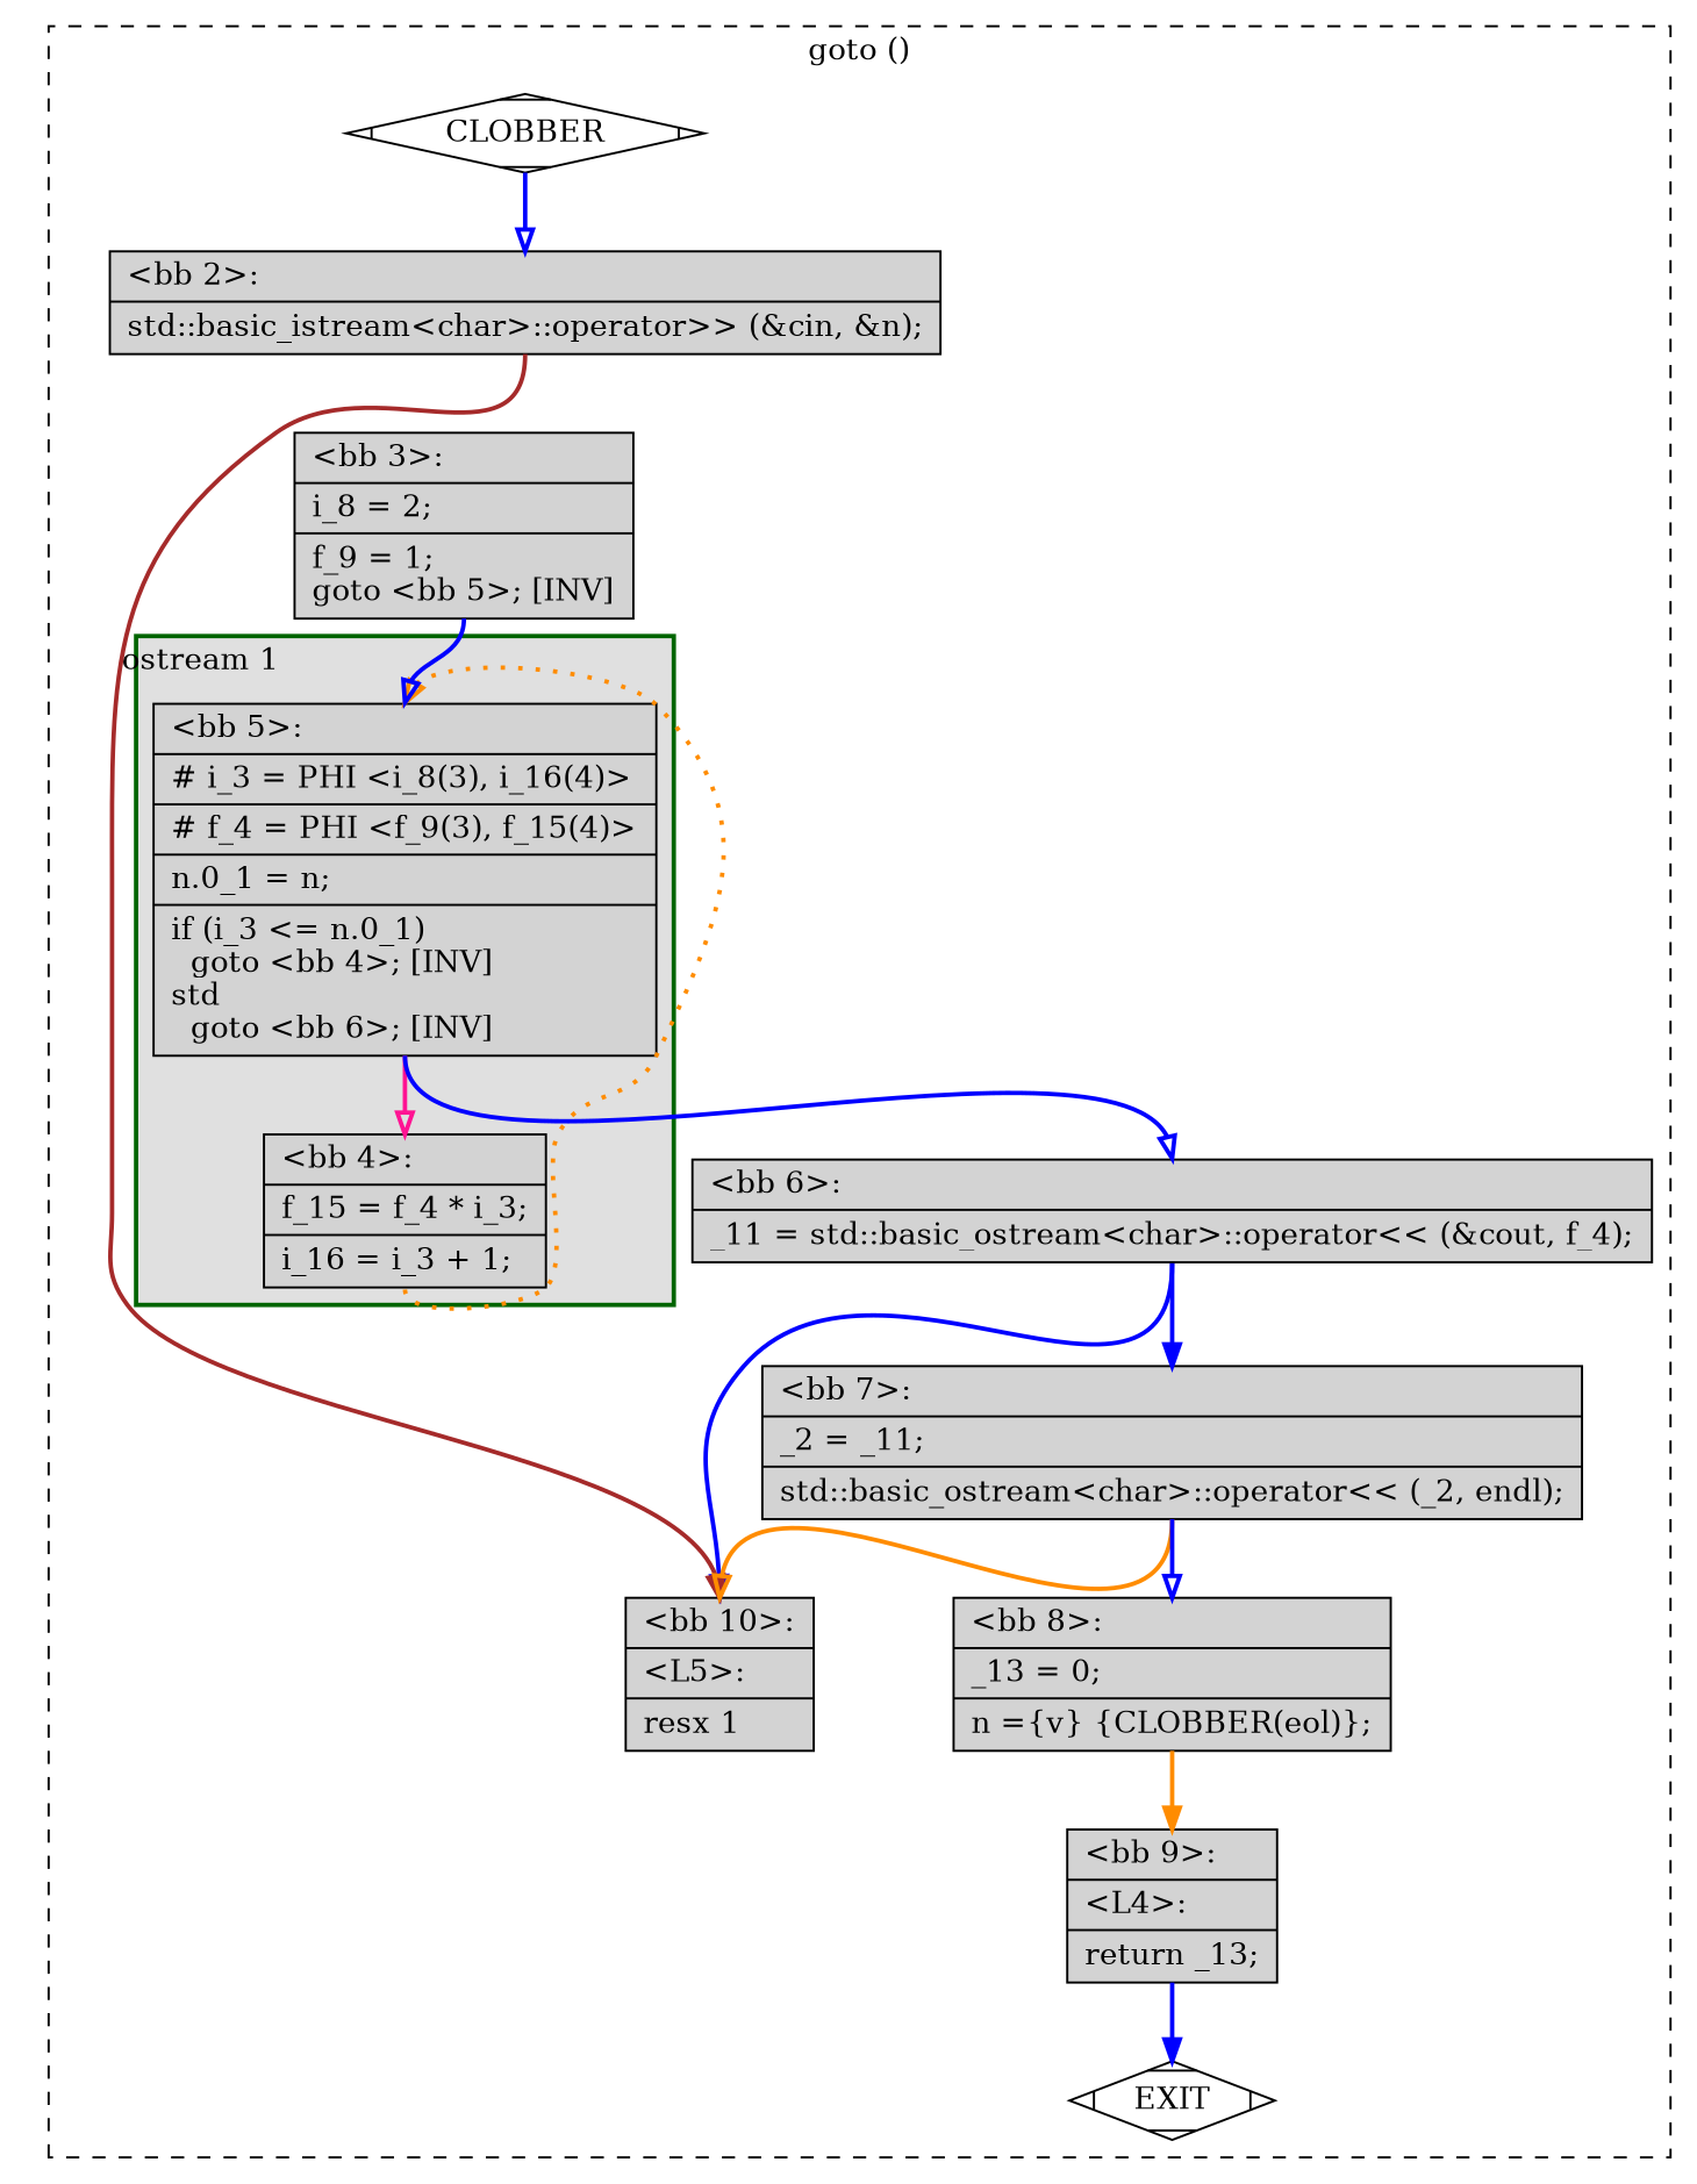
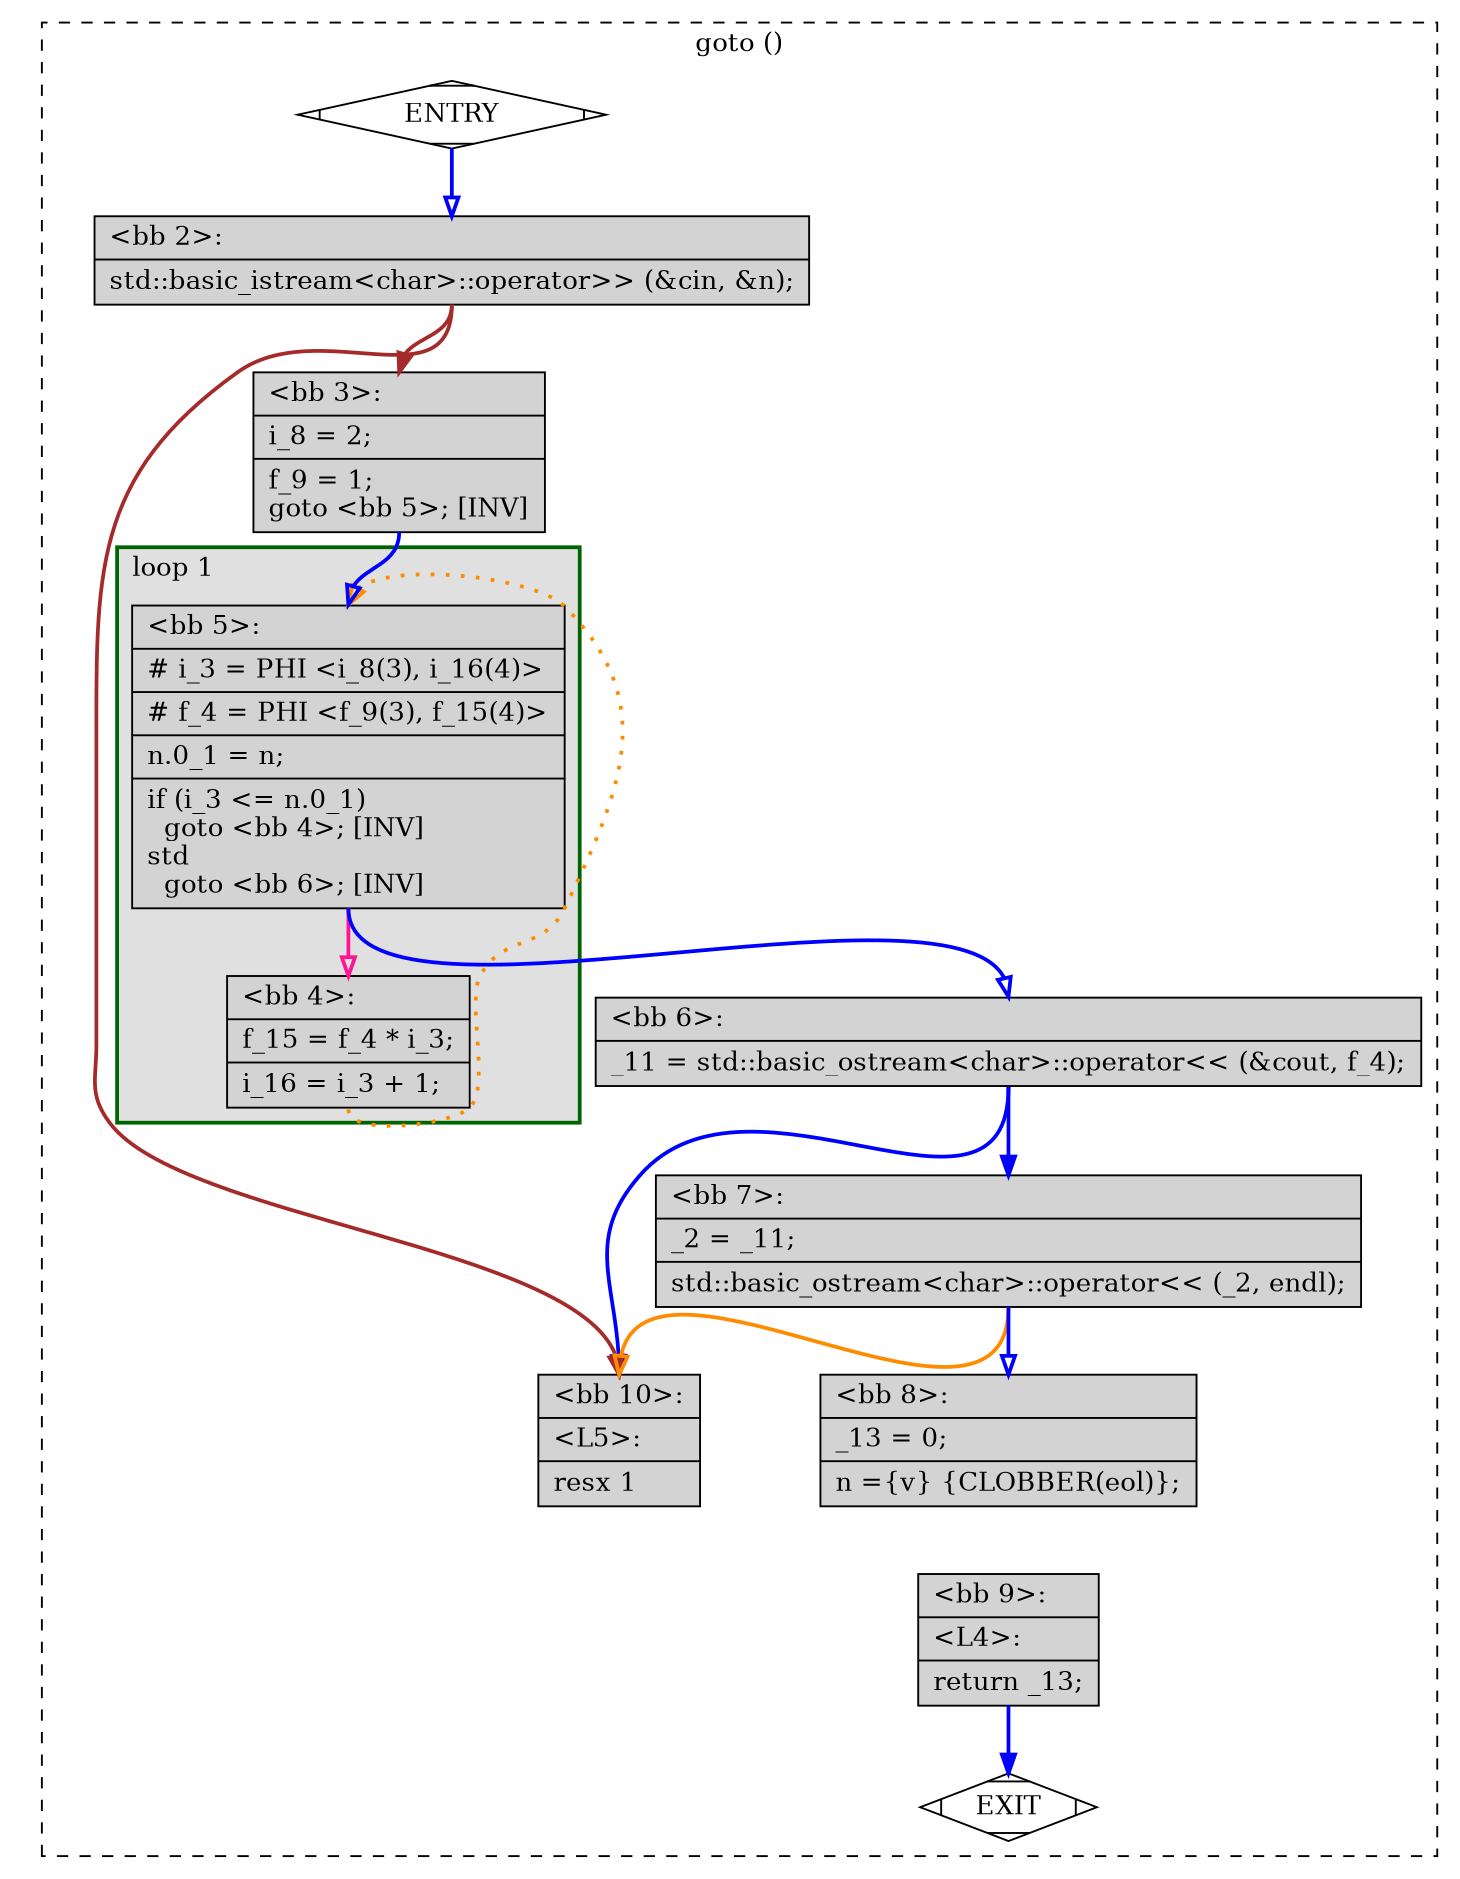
  digraph {
    node [fillcolor=lightgrey shape=record style=filled]
    edge [arrowhead=onormal color=blue constraint=true headport=n style="solid,bold" tailport=s weight=10]
    n1 [label="{\<bb\ 5\>:\l|#\ i_3\ =\ PHI\ \<i_8(3),\ i_16(4)\>\l|#\ f_4\ =\ PHI\ \<f_9(3),\ f_15(4)\>\l|n.0_1\ =\ n;\l|if\ (i_3\ \<=\ n.0_1)\l\ \ goto\ \<bb\ 4\>;\ [INV]\lstd\l\ \ goto\ \<bb\ 6\>;\ [INV]\l}"]
    n2 [label="{\<bb\ 4\>:\l|f_15\ =\ f_4\ *\ i_3;\l|i_16\ =\ i_3\ +\ 1;\l}"]
    n3 [label="{\<bb\ 6\>:\l|_11\ =\ std::basic_ostream\<char\>::operator\<\<\ (&cout,\ f_4);\l}"]
-   n4 [fillcolor=white label=CLOBBER shape=Mdiamond]
+   n4 [fillcolor=white label=ENTRY shape=Mdiamond]
    n5 [fillcolor=white label=EXIT shape=Mdiamond]
    n6 [label="{\<bb\ 2\>:\l|std::basic_istream\<char\>::operator\>\>\ (&cin,\ &n);\l}"]
    n7 [label="{\<bb\ 3\>:\l|i_8\ =\ 2;\l|f_9\ =\ 1;\lgoto\ \<bb\ 5\>;\ [INV]\l}"]
    n8 [label="{\<bb\ 10\>:\l|\<L5\>:\l|resx\ 1\l}"]
    n9 [label="{\<bb\ 7\>:\l|_2\ =\ _11;\l|std::basic_ostream\<char\>::operator\<\<\ (_2,\ endl);\l}"]
    n10 [label="{\<bb\ 8\>:\l|_13\ =\ 0;\l|n\ =\{v\}\ \{CLOBBER(eol)\};\l}"]
    n11 [label="{\<bb\ 9\>:\l|\<L4\>:\l|return\ _13;\l}"]
    subgraph cluster_1 {
      color=black
      label="goto ()"
      style=dashed
      n3
      n4
      n5
      n6
      n7
      n8
      n9
      n10
      n11
      subgraph cluster_2 {
        color=darkgreen
        fillcolor=grey88
-       label="ostream 1"
+       label="loop 1"
        labeljust=l
        penwidth=2
        style=filled
        n1
        n2
      }
    }
    n1 -> n2 [color=deeppink]
    n1 -> n3
    n2 -> n1 [color=darkorange constraint=false style="dotted,bold"]
    n3 -> n8 [arrowhead=normal]
    n3 -> n9 [arrowhead=normal weight=100]
    n4 -> n5 [style=invis arrowhead="" color="" weight=""]
    n4 -> n6 [weight=100]
+   n6 -> n7 [arrowhead=normal color=brown weight=100]
    n6 -> n8 [arrowhead=normal color=brown]
    n7 -> n1 [weight=100]
    n9 -> n8 [color=darkorange]
    n9 -> n10 [weight=100]
-   n10 -> n11 [arrowhead=normal color=darkorange weight=100]
    n11 -> n5 [arrowhead=normal]
  }
